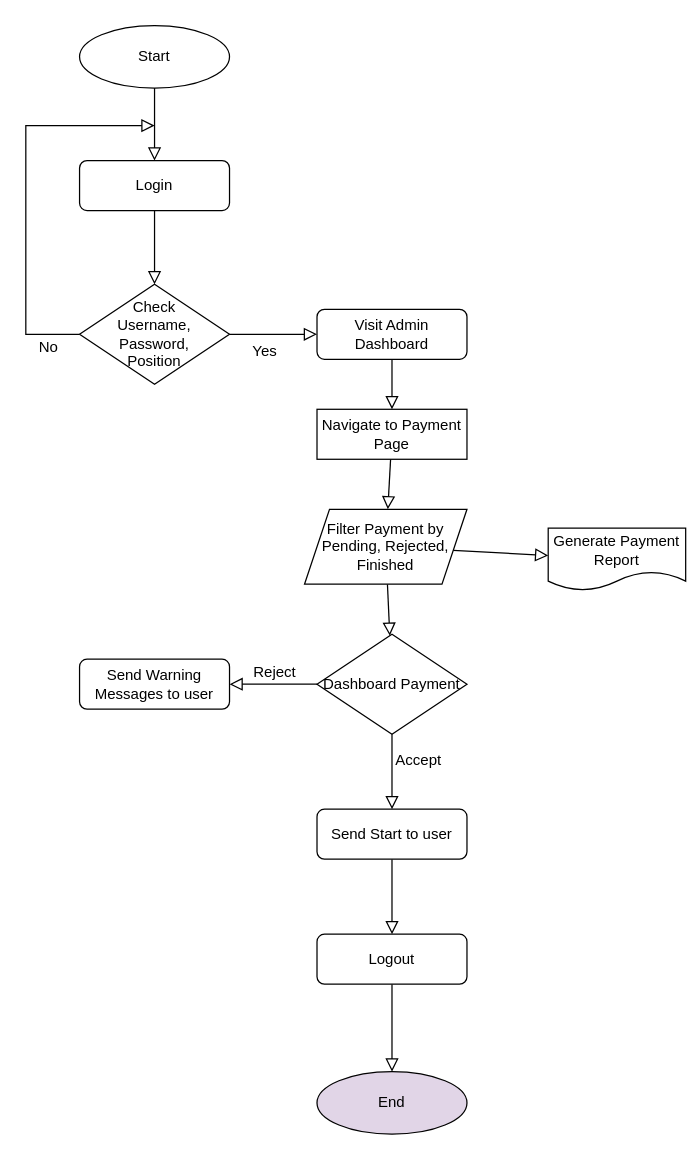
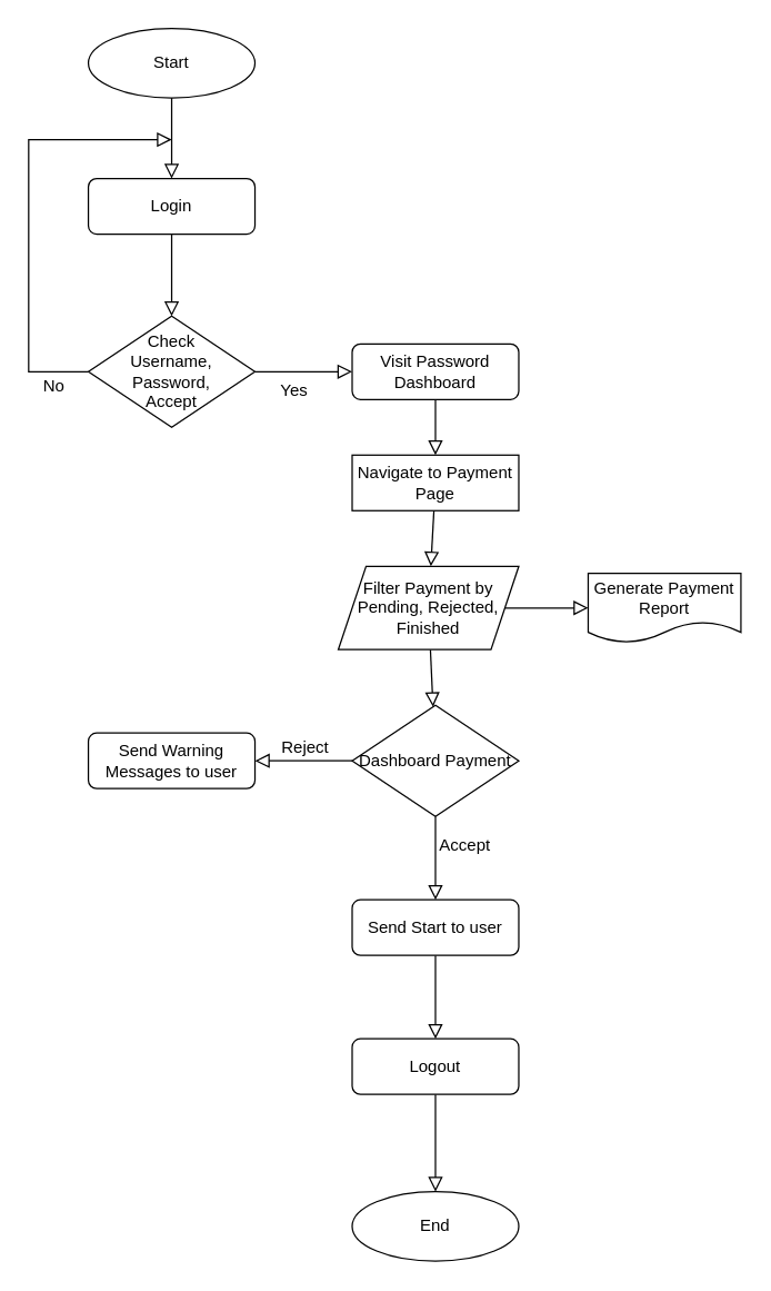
  <mxCell id="0" />
  <mxCell id="1" parent="0" />
  <mxCell id="2" style="edgeStyle=none;shape=connector;rounded=0;orthogonalLoop=1;jettySize=auto;html=1;shadow=0;strokeColor=default;strokeWidth=1;align=center;verticalAlign=middle;fontFamily=Helvetica;fontSize=12;fontColor=default;labelBackgroundColor=none;endArrow=block;endFill=0;endSize=8;" edge="1" parent="1" source="3" target="26"><mxGeometry relative="1" as="geometry" /></mxCell>
  <mxCell id="3" value="Start" style="ellipse;whiteSpace=wrap;html=1;fontSize=12;" vertex="1" parent="1"><mxGeometry x="63" y="20" width="120" height="50" as="geometry" /></mxCell>
  <mxCell id="4" style="edgeStyle=none;shape=connector;rounded=0;orthogonalLoop=1;jettySize=auto;html=1;shadow=0;strokeColor=default;strokeWidth=1;align=center;verticalAlign=middle;fontFamily=Helvetica;fontSize=12;fontColor=default;labelBackgroundColor=none;endArrow=block;endFill=0;endSize=8;" edge="1" parent="1" source="5" target="7"><mxGeometry relative="1" as="geometry" /></mxCell>
- <mxCell id="5" value="&lt;div&gt;Check&lt;/div&gt;&lt;div&gt;Username,&lt;/div&gt;&lt;div&gt;Password,&lt;/div&gt;&lt;div&gt;Position&lt;br&gt;&lt;/div&gt;" style="rhombus;whiteSpace=wrap;html=1;fontFamily=Helvetica;fontSize=12;fontColor=default;labelBackgroundColor=none;" vertex="1" parent="1"><mxGeometry x="63" y="227" width="120" height="80" as="geometry" /></mxCell>
+ <mxCell id="5" value="&lt;div&gt;Check&lt;/div&gt;&lt;div&gt;Username,&lt;/div&gt;&lt;div&gt;Password,&lt;/div&gt;&lt;div&gt;Accept&lt;br&gt;&lt;/div&gt;" style="rhombus;whiteSpace=wrap;html=1;fontFamily=Helvetica;fontSize=12;fontColor=default;labelBackgroundColor=none;" vertex="1" parent="1"><mxGeometry x="63" y="227" width="120" height="80" as="geometry" /></mxCell>
  <mxCell id="6" value="" style="edgeStyle=none;shape=connector;rounded=0;orthogonalLoop=1;jettySize=auto;html=1;shadow=0;strokeColor=default;strokeWidth=1;align=center;verticalAlign=middle;fontFamily=Helvetica;fontSize=12;fontColor=default;labelBackgroundColor=none;endArrow=block;endFill=0;endSize=8;" edge="1" parent="1" source="7" target="9"><mxGeometry relative="1" as="geometry" /></mxCell>
- <mxCell id="7" value="Visit Admin Dashboard" style="rounded=1;whiteSpace=wrap;html=1;fontFamily=Helvetica;fontSize=12;fontColor=default;labelBackgroundColor=none;" vertex="1" parent="1"><mxGeometry x="253" y="247" width="120" height="40" as="geometry" /></mxCell>
+ <mxCell id="7" value="Visit Password Dashboard" style="rounded=1;whiteSpace=wrap;html=1;fontFamily=Helvetica;fontSize=12;fontColor=default;labelBackgroundColor=none;" vertex="1" parent="1"><mxGeometry x="253" y="247" width="120" height="40" as="geometry" /></mxCell>
  <mxCell id="8" style="edgeStyle=none;shape=connector;rounded=0;orthogonalLoop=1;jettySize=auto;html=1;shadow=0;strokeColor=default;strokeWidth=1;align=center;verticalAlign=middle;fontFamily=Helvetica;fontSize=12;fontColor=default;labelBackgroundColor=none;endArrow=block;endFill=0;endSize=8;" edge="1" parent="1" source="9" target="20"><mxGeometry relative="1" as="geometry" /></mxCell>
  <mxCell id="9" value="Navigate to Payment Page" style="whiteSpace=wrap;html=1;fontSize=12;labelBackgroundColor=none;rounded=0;" vertex="1" parent="1"><mxGeometry x="253" y="327" width="120" height="40" as="geometry" /></mxCell>
  <mxCell id="10" style="edgeStyle=none;shape=connector;rounded=0;orthogonalLoop=1;jettySize=auto;html=1;shadow=0;strokeColor=default;strokeWidth=1;align=center;verticalAlign=middle;fontFamily=Helvetica;fontSize=12;fontColor=default;labelBackgroundColor=none;endArrow=block;endFill=0;endSize=8;" edge="1" parent="1" source="14" target="15"><mxGeometry relative="1" as="geometry" /></mxCell>
  <mxCell id="11" value="Reject" style="edgeLabel;html=1;align=center;verticalAlign=middle;resizable=0;points=[];rounded=1;strokeColor=default;fontFamily=Helvetica;fontSize=12;fontColor=default;labelBackgroundColor=none;fillColor=default;" vertex="1" connectable="0" parent="10"><mxGeometry x="-0.014" y="-1" relative="1" as="geometry"><mxPoint y="-9" as="offset" /></mxGeometry></mxCell>
  <mxCell id="12" style="edgeStyle=none;shape=connector;rounded=0;orthogonalLoop=1;jettySize=auto;html=1;shadow=0;strokeColor=default;strokeWidth=1;align=center;verticalAlign=middle;fontFamily=Helvetica;fontSize=12;fontColor=default;labelBackgroundColor=none;endArrow=block;endFill=0;endSize=8;" edge="1" parent="1" source="14" target="17"><mxGeometry relative="1" as="geometry" /></mxCell>
  <mxCell id="13" value="Accept" style="edgeLabel;html=1;align=center;verticalAlign=middle;resizable=0;points=[];rounded=1;strokeColor=default;fontFamily=Helvetica;fontSize=12;fontColor=default;labelBackgroundColor=none;fillColor=default;" vertex="1" connectable="0" parent="12"><mxGeometry x="-0.213" y="-2" relative="1" as="geometry"><mxPoint x="22" y="-4" as="offset" /></mxGeometry></mxCell>
  <mxCell id="14" value="Dashboard Payment" style="rhombus;whiteSpace=wrap;html=1;fontFamily=Helvetica;fontSize=12;fontColor=default;labelBackgroundColor=none;" vertex="1" parent="1"><mxGeometry x="253" y="507" width="120" height="80" as="geometry" /></mxCell>
  <mxCell id="15" value="Send Warning Messages to user" style="whiteSpace=wrap;html=1;fontSize=12;rounded=1;labelBackgroundColor=none;" vertex="1" parent="1"><mxGeometry x="63" y="527" width="120" height="40" as="geometry" /></mxCell>
  <mxCell id="16" style="edgeStyle=none;shape=connector;rounded=0;orthogonalLoop=1;jettySize=auto;html=1;shadow=0;strokeColor=default;strokeWidth=1;align=center;verticalAlign=middle;fontFamily=Helvetica;fontSize=12;fontColor=default;labelBackgroundColor=none;endArrow=block;endFill=0;endSize=8;" edge="1" parent="1" source="17" target="23"><mxGeometry relative="1" as="geometry" /></mxCell>
  <mxCell id="17" value="Send Start to user" style="whiteSpace=wrap;html=1;fontSize=12;rounded=1;labelBackgroundColor=none;" vertex="1" parent="1"><mxGeometry x="253" y="647" width="120" height="40" as="geometry" /></mxCell>
  <mxCell id="18" style="edgeStyle=none;shape=connector;rounded=0;orthogonalLoop=1;jettySize=auto;html=1;shadow=0;strokeColor=default;strokeWidth=1;align=center;verticalAlign=middle;fontFamily=Helvetica;fontSize=12;fontColor=default;labelBackgroundColor=none;endArrow=block;endFill=0;endSize=8;" edge="1" parent="1" source="20" target="21"><mxGeometry relative="1" as="geometry" /></mxCell>
  <mxCell id="19" style="edgeStyle=none;shape=connector;rounded=0;orthogonalLoop=1;jettySize=auto;html=1;shadow=0;strokeColor=default;strokeWidth=1;align=center;verticalAlign=middle;fontFamily=Helvetica;fontSize=12;fontColor=default;labelBackgroundColor=none;endArrow=block;endFill=0;endSize=8;" edge="1" parent="1" source="20" target="14"><mxGeometry relative="1" as="geometry" /></mxCell>
  <mxCell id="20" value="Filter Payment by Pending, Rejected, Finished" style="shape=parallelogram;perimeter=parallelogramPerimeter;whiteSpace=wrap;html=1;fixedSize=1;rounded=0;strokeColor=default;align=center;verticalAlign=middle;fontFamily=Helvetica;fontSize=12;fontColor=default;labelBackgroundColor=none;fillColor=default;" vertex="1" parent="1"><mxGeometry x="243" y="407" width="130" height="60" as="geometry" /></mxCell>
- <mxCell id="21" value="Generate Payment Report" style="shape=document;whiteSpace=wrap;html=1;boundedLbl=1;rounded=1;strokeColor=default;align=center;verticalAlign=middle;fontFamily=Helvetica;fontSize=12;fontColor=default;labelBackgroundColor=none;fillColor=default;" vertex="1" parent="1"><mxGeometry x="438" y="422" width="110" height="50" as="geometry" /></mxCell>
+ <mxCell id="21" value="Generate Payment Report" style="shape=document;whiteSpace=wrap;html=1;boundedLbl=1;rounded=1;strokeColor=default;align=center;verticalAlign=middle;fontFamily=Helvetica;fontSize=12;fontColor=default;labelBackgroundColor=none;fillColor=default;" vertex="1" parent="1"><mxGeometry x="423" y="412" width="110" height="50" as="geometry" /></mxCell>
  <mxCell id="22" style="edgeStyle=none;shape=connector;rounded=0;orthogonalLoop=1;jettySize=auto;html=1;shadow=0;strokeColor=default;strokeWidth=1;align=center;verticalAlign=middle;fontFamily=Helvetica;fontSize=12;fontColor=default;labelBackgroundColor=none;endArrow=block;endFill=0;endSize=8;" edge="1" parent="1" source="23" target="24"><mxGeometry relative="1" as="geometry" /></mxCell>
  <mxCell id="23" value="Logout" style="whiteSpace=wrap;html=1;fontSize=12;rounded=1;labelBackgroundColor=none;" vertex="1" parent="1"><mxGeometry x="253" y="747" width="120" height="40" as="geometry" /></mxCell>
- <mxCell id="24" value="End" style="ellipse;whiteSpace=wrap;html=1;fontSize=12;fillColor=#e1d5e7;" vertex="1" parent="1"><mxGeometry x="253" y="857" width="120" height="50" as="geometry" /></mxCell>
+ <mxCell id="24" value="End" style="ellipse;whiteSpace=wrap;html=1;fontSize=12;" vertex="1" parent="1"><mxGeometry x="253" y="857" width="120" height="50" as="geometry" /></mxCell>
  <mxCell id="25" style="edgeStyle=none;shape=connector;rounded=0;orthogonalLoop=1;jettySize=auto;html=1;shadow=0;strokeColor=default;strokeWidth=1;align=center;verticalAlign=middle;fontFamily=Helvetica;fontSize=12;fontColor=default;labelBackgroundColor=none;endArrow=block;endFill=0;endSize=8;" edge="1" parent="1" source="26" target="5"><mxGeometry relative="1" as="geometry" /></mxCell>
  <mxCell id="26" value="Login" style="rounded=1;whiteSpace=wrap;html=1;fontFamily=Helvetica;fontSize=12;fontColor=default;labelBackgroundColor=none;" vertex="1" parent="1"><mxGeometry x="63" y="128" width="120" height="40" as="geometry" /></mxCell>
  <mxCell id="27" style="edgeStyle=orthogonalEdgeStyle;shape=connector;rounded=0;orthogonalLoop=1;jettySize=auto;html=1;shadow=0;strokeColor=default;strokeWidth=1;align=center;verticalAlign=middle;fontFamily=Helvetica;fontSize=12;fontColor=default;labelBackgroundColor=none;endArrow=block;endFill=0;endSize=8;" edge="1" parent="1" source="5"><mxGeometry relative="1" as="geometry"><mxPoint x="123" y="100" as="targetPoint" /><Array as="points"><mxPoint x="20" y="267" /><mxPoint x="20" y="100" /></Array></mxGeometry></mxCell>
  <mxCell id="28" value="Yes" style="edgeLabel;html=1;align=center;verticalAlign=middle;resizable=0;points=[];fontFamily=Helvetica;fontSize=12;fontColor=default;labelBackgroundColor=none;" vertex="1" connectable="0" parent="1"><mxGeometry x="210" y="280" as="geometry" /></mxCell>
  <mxCell id="29" value="No" style="edgeLabel;html=1;align=center;verticalAlign=middle;resizable=0;points=[];fontFamily=Helvetica;fontSize=12;fontColor=default;labelBackgroundColor=none;" vertex="1" connectable="0" parent="1"><mxGeometry x="20" y="280" as="geometry"><mxPoint x="17" y="-3" as="offset" /></mxGeometry></mxCell>
